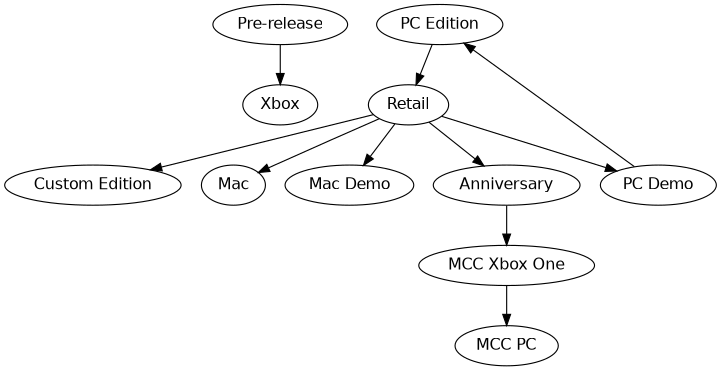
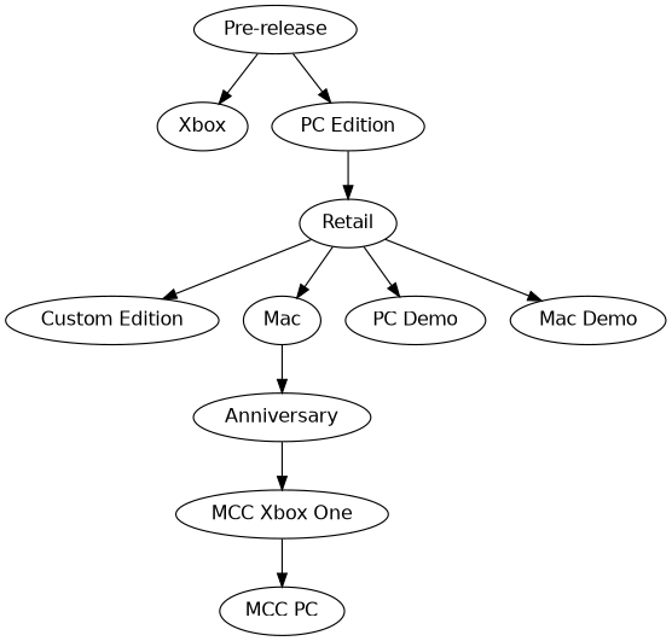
  digraph {
    fontname="DejaVu Sans"
    node [fontname="DejaVu Sans"]
    edge [fontname="DejaVu Sans"]
    "Pre-release"
    Xbox
    n3 [label="PC Edition"]
    Retail
    "Custom Edition"
    Mac
    "PC Demo"
    "Mac Demo"
    Anniversary
    "MCC Xbox One"
    "MCC PC"
    "Pre-release" -> Xbox
-   "PC Demo" -> n3
+   "Pre-release" -> n3
    n3 -> Retail
    Retail -> "Custom Edition"
    Retail -> Mac
    Retail -> "PC Demo"
    Retail -> "Mac Demo"
-   Retail -> Anniversary
+   Mac -> Anniversary
    Anniversary -> "MCC Xbox One"
    "MCC Xbox One" -> "MCC PC"
  }
